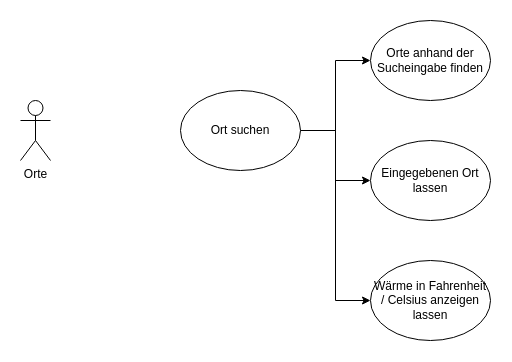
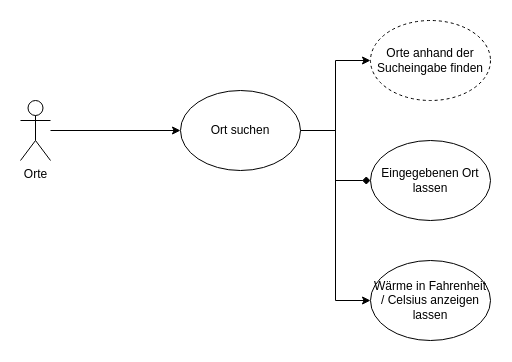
  <mxCell id="0" />
  <mxCell id="1" parent="0" />
+ <mxCell id="2" style="edgeStyle=orthogonalEdgeStyle;rounded=0;orthogonalLoop=1;jettySize=auto;html=1;entryX=0;entryY=0.5;entryDx=0;entryDy=0;" edge="1" parent="1" source="3" target="7"><mxGeometry relative="1" as="geometry" /></mxCell>
  <mxCell id="3" value="Orte" style="shape=umlActor;verticalLabelPosition=bottom;verticalAlign=top;html=1;outlineConnect=0;" vertex="1" parent="1"><mxGeometry x="20" y="100" width="30" height="60" as="geometry" /></mxCell>
- <mxCell id="4" style="edgeStyle=orthogonalEdgeStyle;rounded=0;orthogonalLoop=1;jettySize=auto;html=1;entryX=0;entryY=0.5;entryDx=0;entryDy=0;" edge="1" parent="1" source="7" target="9"><mxGeometry relative="1" as="geometry" /></mxCell>
+ <mxCell id="4" style="edgeStyle=orthogonalEdgeStyle;rounded=0;orthogonalLoop=1;jettySize=auto;html=1;entryX=0;entryY=0.5;entryDx=0;entryDy=0;endArrow=diamond;" edge="1" parent="1" source="7" target="9"><mxGeometry relative="1" as="geometry" /></mxCell>
  <mxCell id="5" style="edgeStyle=orthogonalEdgeStyle;rounded=0;orthogonalLoop=1;jettySize=auto;html=1;entryX=0;entryY=0.5;entryDx=0;entryDy=0;" edge="1" parent="1" source="7" target="8"><mxGeometry relative="1" as="geometry" /></mxCell>
  <mxCell id="6" style="edgeStyle=orthogonalEdgeStyle;rounded=0;orthogonalLoop=1;jettySize=auto;html=1;entryX=0;entryY=0.5;entryDx=0;entryDy=0;" edge="1" parent="1" source="7" target="10"><mxGeometry relative="1" as="geometry" /></mxCell>
  <mxCell id="7" value="Ort suchen" style="ellipse;whiteSpace=wrap;html=1;" vertex="1" parent="1"><mxGeometry x="180" y="90" width="120" height="80" as="geometry" /></mxCell>
- <mxCell id="8" value="Orte anhand der Sucheingabe finden" style="ellipse;whiteSpace=wrap;html=1;" vertex="1" parent="1"><mxGeometry x="370" y="20" width="120" height="80" as="geometry" /></mxCell>
+ <mxCell id="8" value="Orte anhand der Sucheingabe finden" style="ellipse;whiteSpace=wrap;html=1;dashed=1;" vertex="1" parent="1"><mxGeometry x="370" y="20" width="120" height="80" as="geometry" /></mxCell>
  <mxCell id="9" value="Eingegebenen Ort lassen" style="ellipse;whiteSpace=wrap;html=1;" vertex="1" parent="1"><mxGeometry x="370" y="140" width="120" height="80" as="geometry" /></mxCell>
  <mxCell id="10" value="Wärme in Fahrenheit / Celsius anzeigen lassen" style="ellipse;whiteSpace=wrap;html=1;" vertex="1" parent="1"><mxGeometry x="370" y="260" width="120" height="80" as="geometry" /></mxCell>
